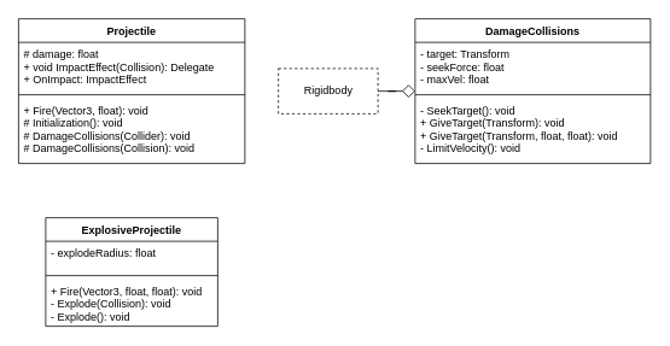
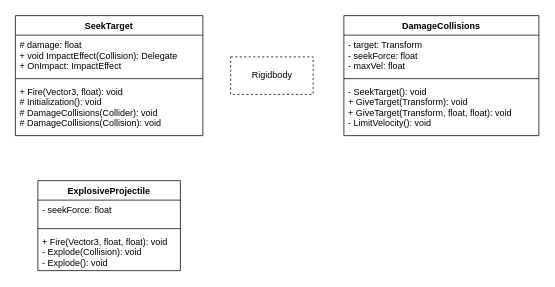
  <mxCell id="0" />
  <mxCell id="1" parent="0" />
- <mxCell id="2" value="Projectile" parent="1" style="swimlane;fontStyle=1;align=center;verticalAlign=top;childLayout=stackLayout;horizontal=1;startSize=26;horizontalStack=0;resizeParent=1;resizeParentMax=0;resizeLast=0;collapsible=1;marginBottom=0;" vertex="1"><mxGeometry as="geometry" y="20" x="20" height="160" width="250" /></mxCell>
+ <mxCell id="2" value="SeekTarget" parent="1" style="swimlane;fontStyle=1;align=center;verticalAlign=top;childLayout=stackLayout;horizontal=1;startSize=26;horizontalStack=0;resizeParent=1;resizeParentMax=0;resizeLast=0;collapsible=1;marginBottom=0;" vertex="1"><mxGeometry as="geometry" y="20" x="20" height="160" width="250" /></mxCell>
  <mxCell id="3" value="# damage: float&#10;+ void ImpactEffect(Collision): Delegate&#10;+ OnImpact: ImpactEffect" parent="2" style="text;strokeColor=none;fillColor=none;align=left;verticalAlign=top;spacingLeft=4;spacingRight=4;overflow=hidden;rotatable=0;points=[[0,0.5],[1,0.5]];portConstraint=eastwest;" vertex="1"><mxGeometry as="geometry" y="26" height="54" width="250" /></mxCell>
  <mxCell id="4" value="" parent="2" style="line;strokeWidth=1;fillColor=none;align=left;verticalAlign=middle;spacingTop=-1;spacingLeft=3;spacingRight=3;rotatable=0;labelPosition=right;points=[];portConstraint=eastwest;" vertex="1"><mxGeometry as="geometry" y="80" height="8" width="250" /></mxCell>
  <mxCell id="5" value="+ Fire(Vector3, float): void&#10;# Initialization(): void&#10;# DamageCollisions(Collider): void&#10;# DamageCollisions(Collision): void" parent="2" style="text;strokeColor=none;fillColor=none;align=left;verticalAlign=top;spacingLeft=4;spacingRight=4;overflow=hidden;rotatable=0;points=[[0,0.5],[1,0.5]];portConstraint=eastwest;" vertex="1"><mxGeometry as="geometry" y="88" height="72" width="250" /></mxCell>
  <mxCell id="6" value="ExplosiveProjectile" parent="1" style="swimlane;fontStyle=1;align=center;verticalAlign=top;childLayout=stackLayout;horizontal=1;startSize=26;horizontalStack=0;resizeParent=1;resizeParentMax=0;resizeLast=0;collapsible=1;marginBottom=0;" vertex="1"><mxGeometry as="geometry" y="240" x="50" height="120" width="190" /></mxCell>
- <mxCell id="7" value="- explodeRadius: float" parent="6" style="text;strokeColor=none;fillColor=none;align=left;verticalAlign=top;spacingLeft=4;spacingRight=4;overflow=hidden;rotatable=0;points=[[0,0.5],[1,0.5]];portConstraint=eastwest;" vertex="1"><mxGeometry as="geometry" y="26" height="34" width="190" /></mxCell>
+ <mxCell id="7" value="- seekForce: float" parent="6" style="text;strokeColor=none;fillColor=none;align=left;verticalAlign=top;spacingLeft=4;spacingRight=4;overflow=hidden;rotatable=0;points=[[0,0.5],[1,0.5]];portConstraint=eastwest;" vertex="1"><mxGeometry as="geometry" y="26" height="34" width="190" /></mxCell>
  <mxCell id="8" value="" parent="6" style="line;strokeWidth=1;fillColor=none;align=left;verticalAlign=middle;spacingTop=-1;spacingLeft=3;spacingRight=3;rotatable=0;labelPosition=right;points=[];portConstraint=eastwest;" vertex="1"><mxGeometry as="geometry" y="60" height="8" width="190" /></mxCell>
  <mxCell id="9" value="+ Fire(Vector3, float, float): void&#10;- Explode(Collision): void&#10;- Explode(): void" parent="6" style="text;strokeColor=none;fillColor=none;align=left;verticalAlign=top;spacingLeft=4;spacingRight=4;overflow=hidden;rotatable=0;points=[[0,0.5],[1,0.5]];portConstraint=eastwest;" vertex="1"><mxGeometry as="geometry" y="68" height="52" width="190" /></mxCell>
- <mxCell id="10" parent="1" target="15" edge="1" style="edgeStyle=orthogonalEdgeStyle;rounded=0;orthogonalLoop=1;jettySize=auto;html=1;startSize=12;endArrow=none;endFill=0;endSize=12;startArrow=diamond;startFill=0;" source="11"><mxGeometry as="geometry" relative="1" /></mxCell>
  <mxCell id="11" value="DamageCollisions" parent="1" style="swimlane;fontStyle=1;align=center;verticalAlign=top;childLayout=stackLayout;horizontal=1;startSize=26;horizontalStack=0;resizeParent=1;resizeParentMax=0;resizeLast=0;collapsible=1;marginBottom=0;" vertex="1"><mxGeometry as="geometry" y="20" x="458" height="160" width="260" /></mxCell>
  <mxCell id="12" value="- target: Transform&#10;- seekForce: float&#10;- maxVel: float" parent="11" style="text;strokeColor=none;fillColor=none;align=left;verticalAlign=top;spacingLeft=4;spacingRight=4;overflow=hidden;rotatable=0;points=[[0,0.5],[1,0.5]];portConstraint=eastwest;" vertex="1"><mxGeometry as="geometry" y="26" height="54" width="260" /></mxCell>
  <mxCell id="13" value="" parent="11" style="line;strokeWidth=1;fillColor=none;align=left;verticalAlign=middle;spacingTop=-1;spacingLeft=3;spacingRight=3;rotatable=0;labelPosition=right;points=[];portConstraint=eastwest;" vertex="1"><mxGeometry as="geometry" y="80" height="8" width="260" /></mxCell>
  <mxCell id="14" value="- SeekTarget(): void&#10;+ GiveTarget(Transform): void&#10;+ GiveTarget(Transform, float, float): void&#10;- LimitVelocity(): void" parent="11" style="text;strokeColor=none;fillColor=none;align=left;verticalAlign=top;spacingLeft=4;spacingRight=4;overflow=hidden;rotatable=0;points=[[0,0.5],[1,0.5]];portConstraint=eastwest;" vertex="1"><mxGeometry as="geometry" y="88" height="72" width="260" /></mxCell>
  <mxCell id="15" value="Rigidbody" parent="1" style="html=1;dashed=1;" vertex="1"><mxGeometry as="geometry" y="75" x="307" height="50" width="110" /></mxCell>
